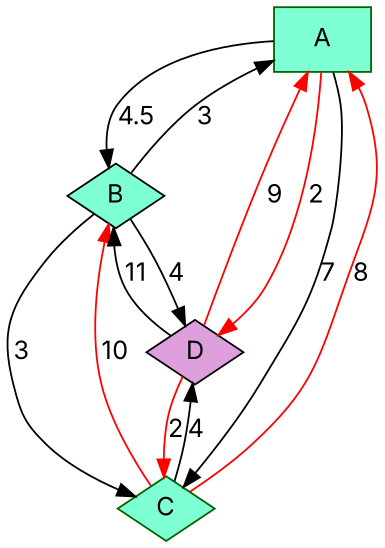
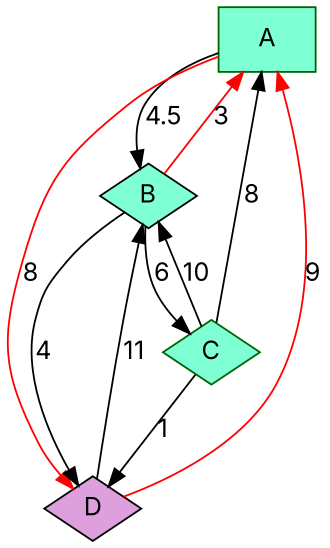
  digraph {
    fontname=Inter
    node [color=darkgreen fillcolor=aquamarine fontname=Inter shape=diamond style=filled]
    edge [fontname=Inter weight=2]
    A [shape=box]
    B [color=black]
    C
    D [color=black fillcolor=plum]
    A -> B [label=4.5 weight=4.5]
-   A -> C [label=7 weight=7]
-   A -> D [color=red label=2]
-   B -> A [color=black label=3 weight=3]
-   B -> C [label=3 weight=6]
+   A -> D [color=red label=8]
+   B -> A [color=red label=3 weight=3]
+   B -> C [label=6 weight=6]
    B -> D [label=4 weight=4]
-   C -> A [label=8 weight=8 color=red]
-   C -> B [color=red label=10 weight=10]
-   C -> D [label=4 weight=1]
+   C -> A [label=8 weight=8]
+   C -> B [color=black label=10 weight=10]
+   C -> D [label=1 weight=1]
    D -> A [color=red label=9 weight=9]
    D -> B [label=11 weight=11]
-   D -> C [color=red label=2]
  }
